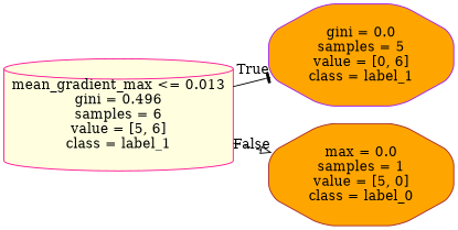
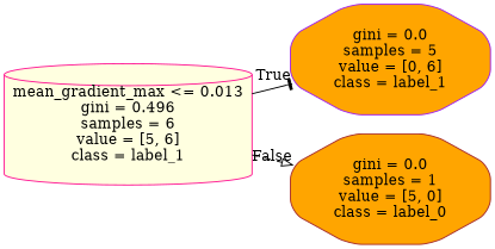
  digraph {
    rankdir=LR
    fontname="DejaVu Serif"
    node [fillcolor=orange fontname="DejaVu Serif" shape=octagon style="filled, rounded"]
    edge [fontname="DejaVu Serif" labeldistance=2.5]
    n1 [color=deeppink fillcolor=lightyellow label="mean_gradient_max <= 0.013\ngini = 0.496\nsamples = 6\nvalue = [5, 6]\nclass = label_1" shape=cylinder]
    n2 [color=purple label="gini = 0.0\nsamples = 5\nvalue = [0, 6]\nclass = label_1"]
-   n3 [color=brown label="max = 0.0\nsamples = 1\nvalue = [5, 0]\nclass = label_0"]
+   n3 [color=brown label="gini = 0.0\nsamples = 1\nvalue = [5, 0]\nclass = label_0"]
    n1 -> n2 [headlabel=True labelangle=45 style=solid arrowhead=tee]
    n1 -> n3 [headlabel=False labelangle=-45 style=dashed arrowhead=onormal]
  }
